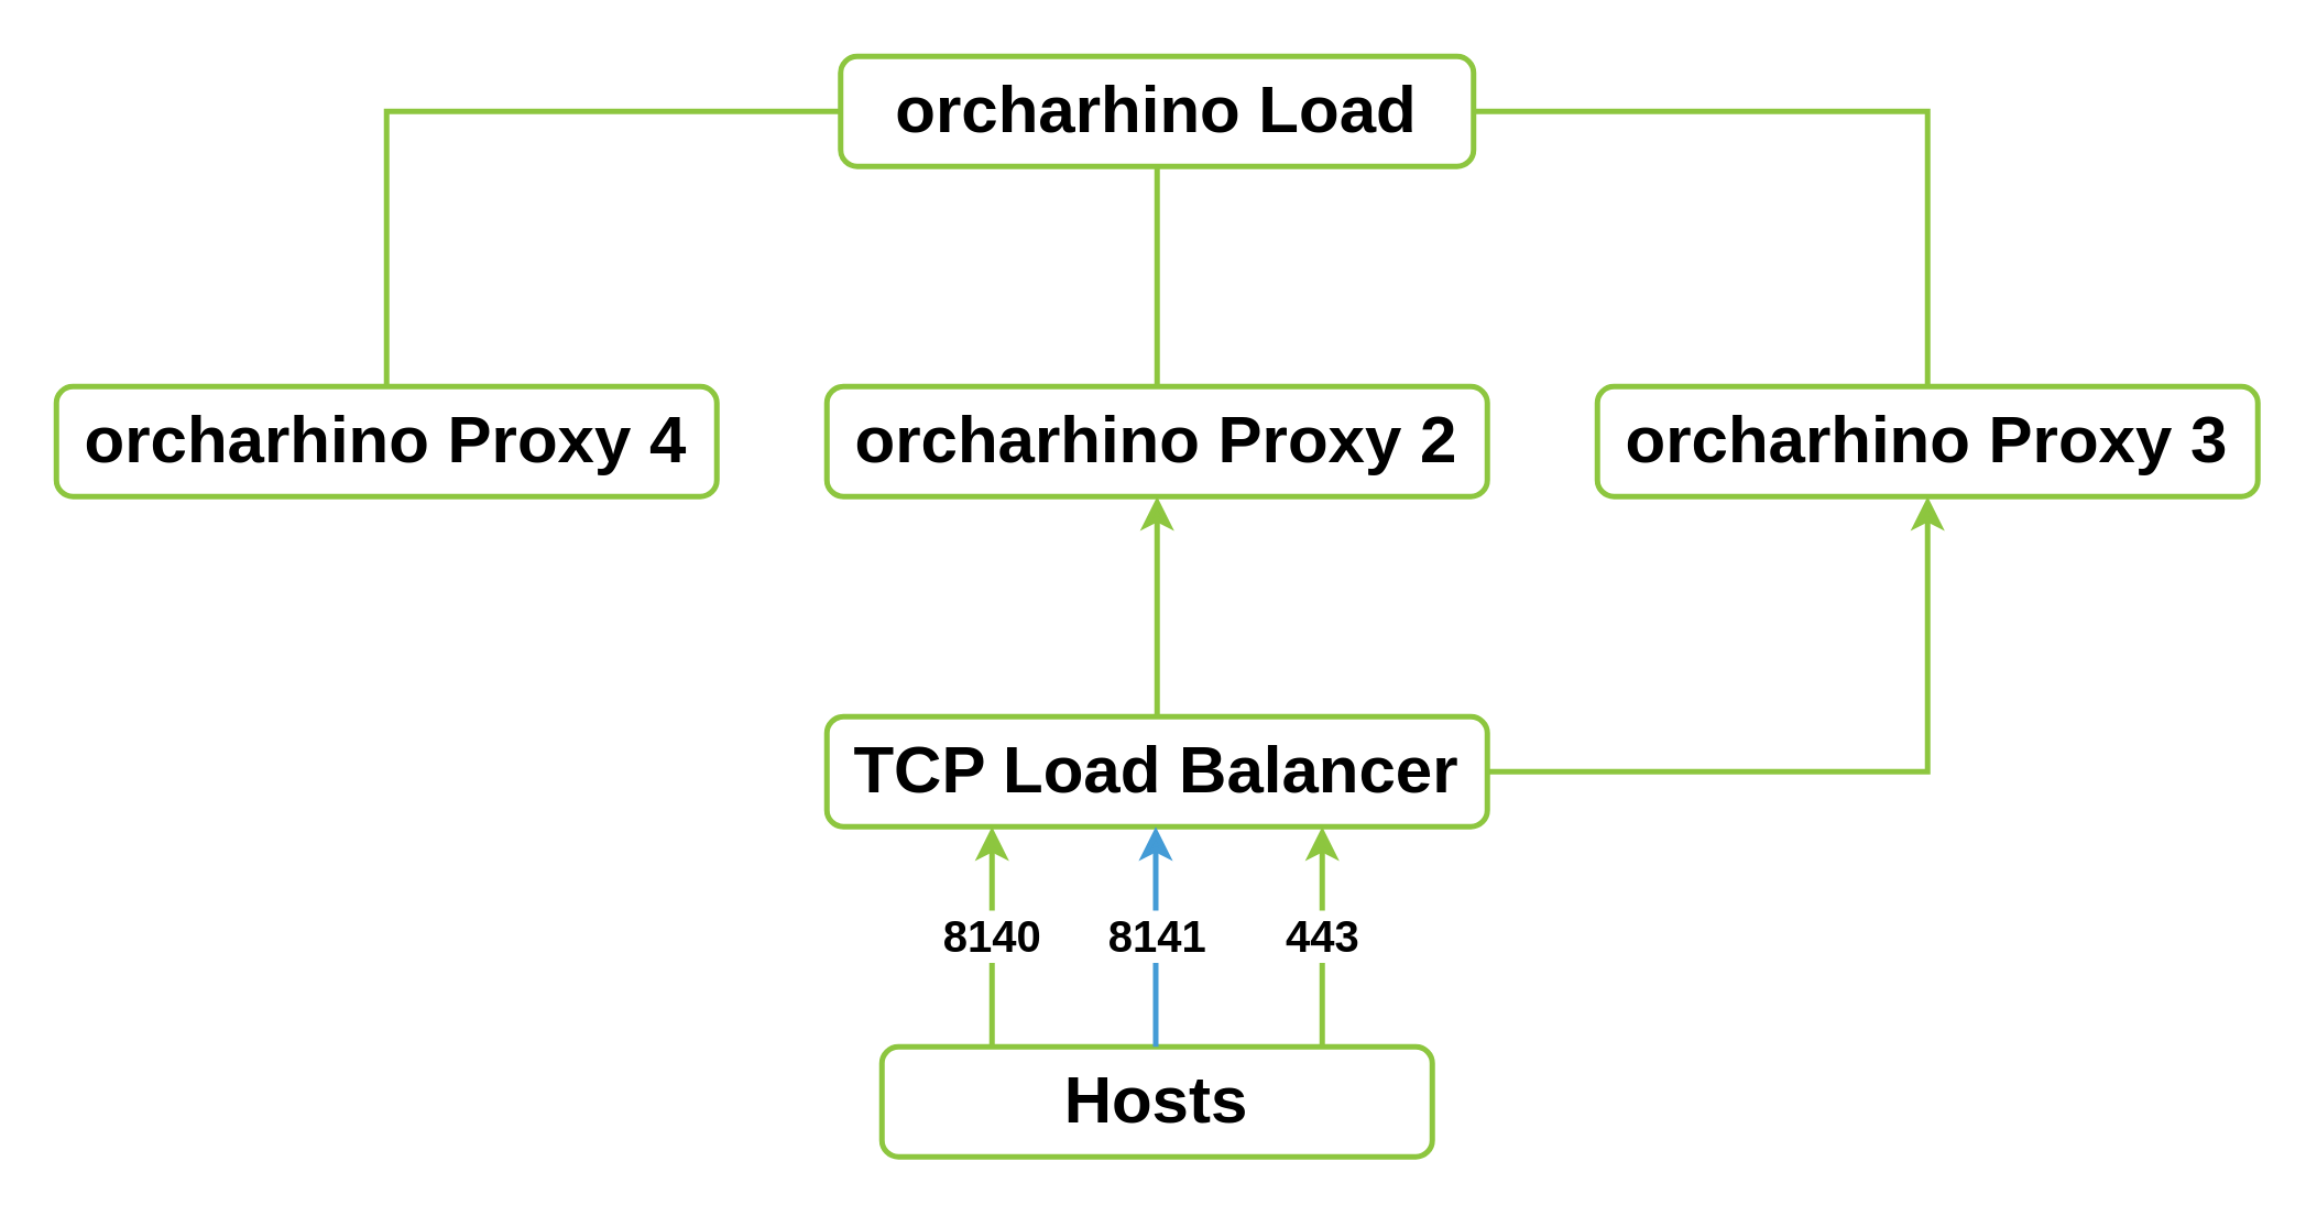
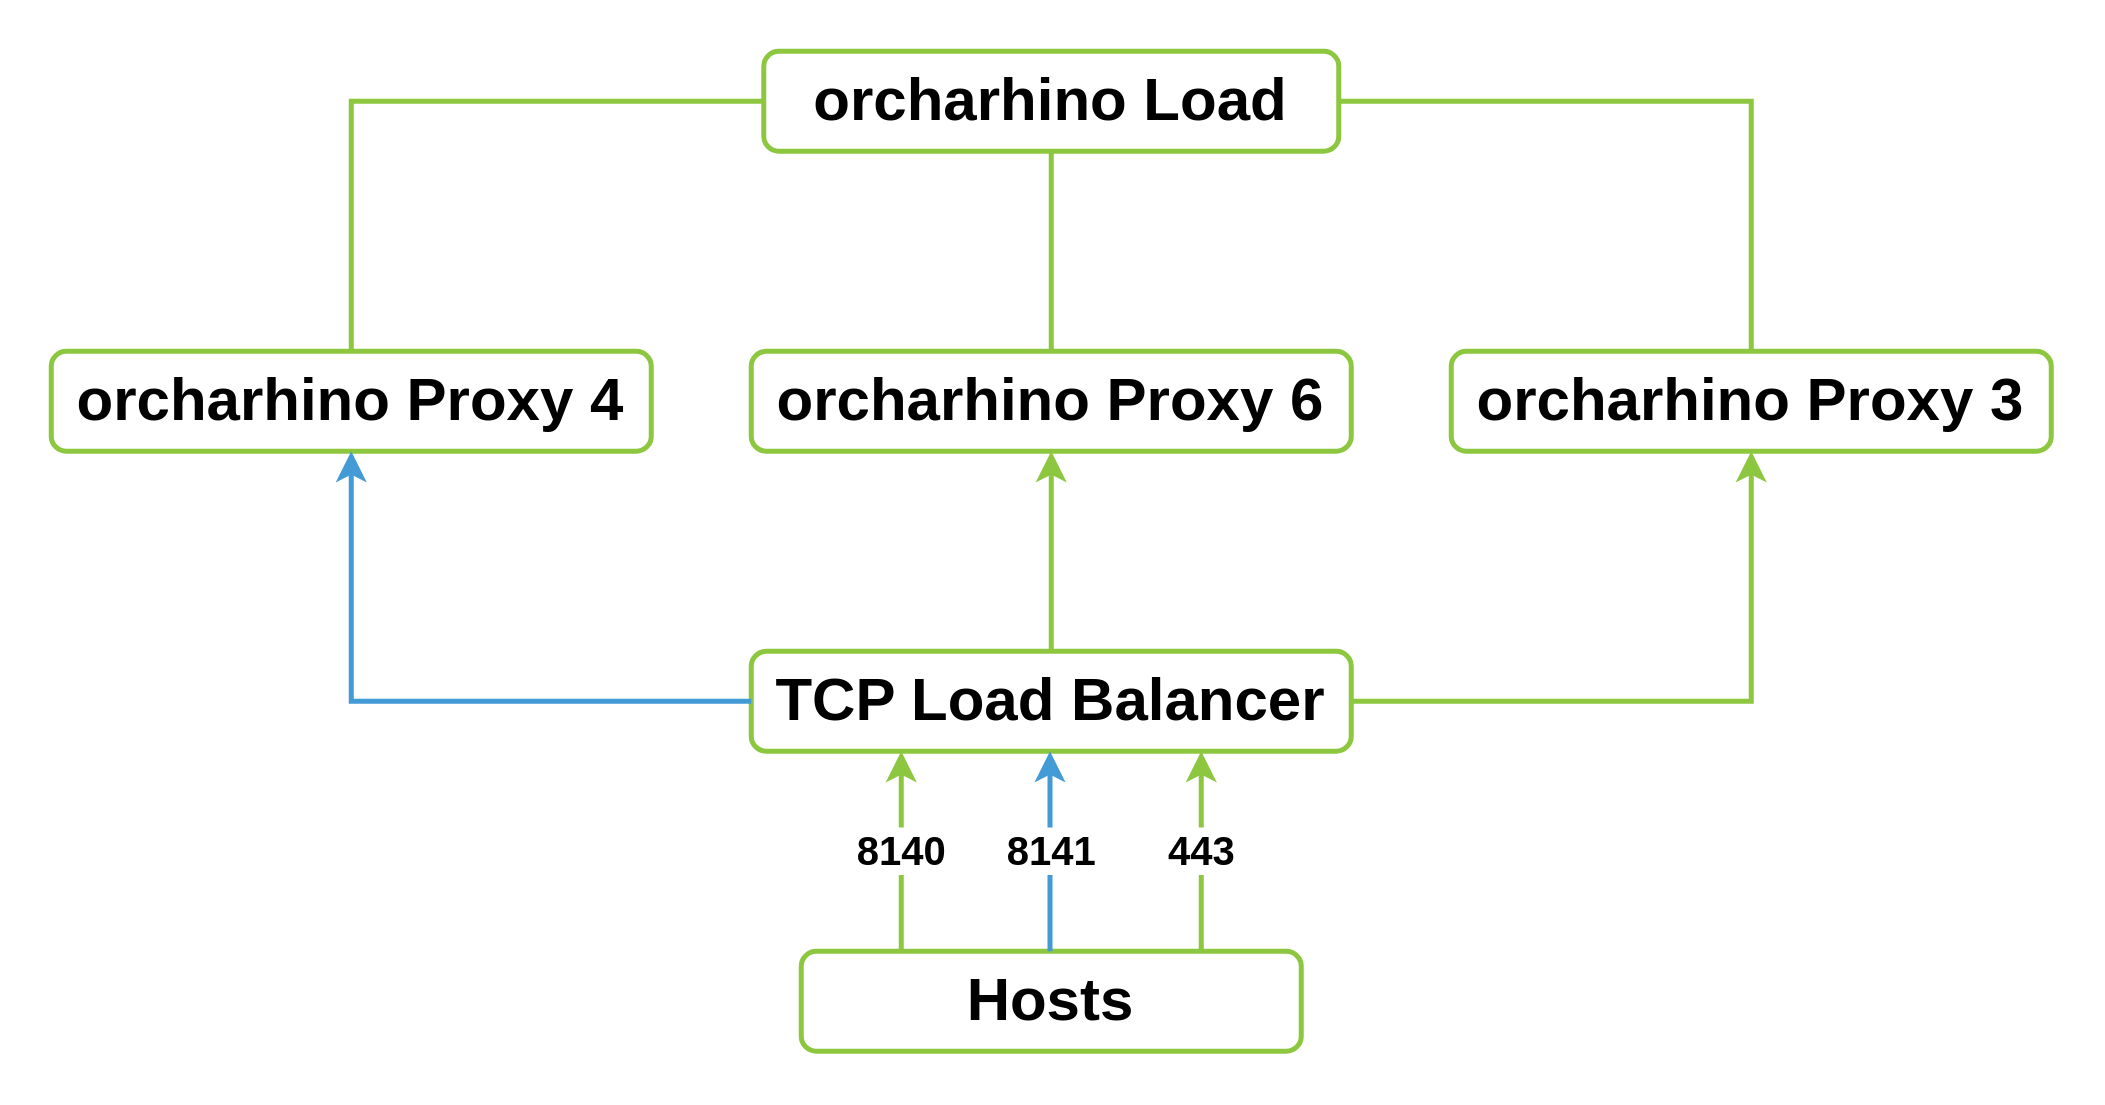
  <mxCell id="0" />
  <mxCell id="1" parent="0" />
  <mxCell id="2" value="orcharhino Load" style="rounded=1;whiteSpace=wrap;html=1;strokeWidth=2;strokeColor=#8dc63f;fontSize=24;fontStyle=1;fontColor=#000000;" parent="1" vertex="1"><mxGeometry x="305" y="20" width="230" height="40" as="geometry" /></mxCell>
  <mxCell id="3" value="orcharhino Proxy 3" style="rounded=1;whiteSpace=wrap;html=1;strokeWidth=2;strokeColor=#8dc63f;fontSize=24;fontStyle=1;fontColor=#000000;" parent="1" vertex="1"><mxGeometry x="580" y="140" width="240" height="40" as="geometry" /></mxCell>
- <mxCell id="4" value="orcharhino Proxy 2" style="rounded=1;whiteSpace=wrap;html=1;strokeWidth=2;strokeColor=#8dc63f;fontSize=24;fontStyle=1;fontColor=#000000;" parent="1" vertex="1"><mxGeometry x="300" y="140" width="240" height="40" as="geometry" /></mxCell>
+ <mxCell id="4" value="orcharhino Proxy 6" style="rounded=1;whiteSpace=wrap;html=1;strokeWidth=2;strokeColor=#8dc63f;fontSize=24;fontStyle=1;fontColor=#000000;" parent="1" vertex="1"><mxGeometry x="300" y="140" width="240" height="40" as="geometry" /></mxCell>
  <mxCell id="5" value="orcharhino Proxy 4" style="rounded=1;whiteSpace=wrap;html=1;strokeWidth=2;strokeColor=#8dc63f;fontSize=24;fontStyle=1;fontColor=#000000;" parent="1" vertex="1"><mxGeometry x="20" y="140" width="240" height="40" as="geometry" /></mxCell>
  <mxCell id="6" value="" style="endArrow=none;html=1;rounded=0;strokeWidth=2;strokeColor=#8dc63f;fontColor=#000000;" parent="1" source="2" target="5" edge="1"><mxGeometry width="50" height="50" relative="1" as="geometry"><mxPoint x="480" y="340" as="sourcePoint" /><mxPoint x="530" y="290" as="targetPoint" /><Array as="points"><mxPoint x="140" y="40" /></Array></mxGeometry></mxCell>
  <mxCell id="7" value="" style="endArrow=none;html=1;rounded=0;strokeWidth=2;strokeColor=#8dc63f;fontColor=#000000;" parent="1" source="2" target="4" edge="1"><mxGeometry width="50" height="50" relative="1" as="geometry"><mxPoint x="490" y="350" as="sourcePoint" /><mxPoint x="540" y="300" as="targetPoint" /></mxGeometry></mxCell>
  <mxCell id="8" value="" style="endArrow=none;html=1;rounded=0;strokeWidth=2;strokeColor=#8dc63f;fontColor=#000000;" parent="1" source="2" target="3" edge="1"><mxGeometry width="50" height="50" relative="1" as="geometry"><mxPoint x="500" y="360" as="sourcePoint" /><mxPoint x="550" y="310" as="targetPoint" /><Array as="points"><mxPoint x="700" y="40" /></Array></mxGeometry></mxCell>
  <mxCell id="9" value="TCP Load Balancer" style="rounded=1;whiteSpace=wrap;html=1;strokeWidth=2;strokeColor=#8dc63f;fontSize=24;fontStyle=1;fontColor=#000000;" parent="1" vertex="1"><mxGeometry x="300" y="260" width="240" height="40" as="geometry" /></mxCell>
  <mxCell id="10" value="Hosts" style="rounded=1;whiteSpace=wrap;html=1;strokeWidth=2;strokeColor=#8dc63f;fontSize=24;fontStyle=1;fontColor=#000000;" parent="1" vertex="1"><mxGeometry x="320" y="380" width="200" height="40" as="geometry" /></mxCell>
  <mxCell id="11" value="" style="endArrow=classic;html=1;rounded=0;strokeWidth=2;strokeColor=#8dc63f;fontColor=#000000;" parent="1" source="9" target="4" edge="1"><mxGeometry width="50" height="50" relative="1" as="geometry"><mxPoint x="480" y="340" as="sourcePoint" /><mxPoint x="530" y="290" as="targetPoint" /></mxGeometry></mxCell>
+ <mxCell id="12" value="" style="endArrow=classic;html=1;rounded=0;strokeWidth=2;strokeColor=#439bd6;fontColor=#000000;" parent="1" source="9" target="5" edge="1"><mxGeometry width="50" height="50" relative="1" as="geometry"><mxPoint x="360" y="230" as="sourcePoint" /><mxPoint x="540" y="300" as="targetPoint" /><Array as="points"><mxPoint x="140" y="280" /></Array></mxGeometry></mxCell>
  <mxCell id="13" value="8140" style="endArrow=classic;html=1;rounded=0;strokeWidth=2;strokeColor=#8dc63f;fontSize=16;fontColor=#000000;fontStyle=1" parent="1" edge="1"><mxGeometry width="50" height="50" relative="1" as="geometry"><mxPoint x="360" y="380" as="sourcePoint" /><mxPoint x="360" y="300" as="targetPoint" /></mxGeometry></mxCell>
  <mxCell id="14" value="8141" style="endArrow=classic;html=1;rounded=0;strokeWidth=2;strokeColor=#439bd6;fontSize=16;fontColor=#000000;fontStyle=1" parent="1" edge="1"><mxGeometry width="50" height="50" relative="1" as="geometry"><mxPoint x="419.5" y="380" as="sourcePoint" /><mxPoint x="419.5" y="300" as="targetPoint" /></mxGeometry></mxCell>
  <mxCell id="15" value="443" style="endArrow=classic;html=1;rounded=0;strokeWidth=2;strokeColor=#8dc63f;fontSize=16;fontColor=#000000;fontStyle=1" parent="1" edge="1"><mxGeometry width="50" height="50" relative="1" as="geometry"><mxPoint x="480" y="380" as="sourcePoint" /><mxPoint x="480" y="300" as="targetPoint" /></mxGeometry></mxCell>
  <mxCell id="16" value="" style="endArrow=classic;html=1;rounded=0;strokeWidth=2;strokeColor=#8dc63f;fontColor=#000000;" parent="1" source="9" target="3" edge="1"><mxGeometry width="50" height="50" relative="1" as="geometry"><mxPoint x="610" y="350" as="sourcePoint" /><mxPoint x="610" y="270" as="targetPoint" /><Array as="points"><mxPoint x="700" y="280" /></Array></mxGeometry></mxCell>
